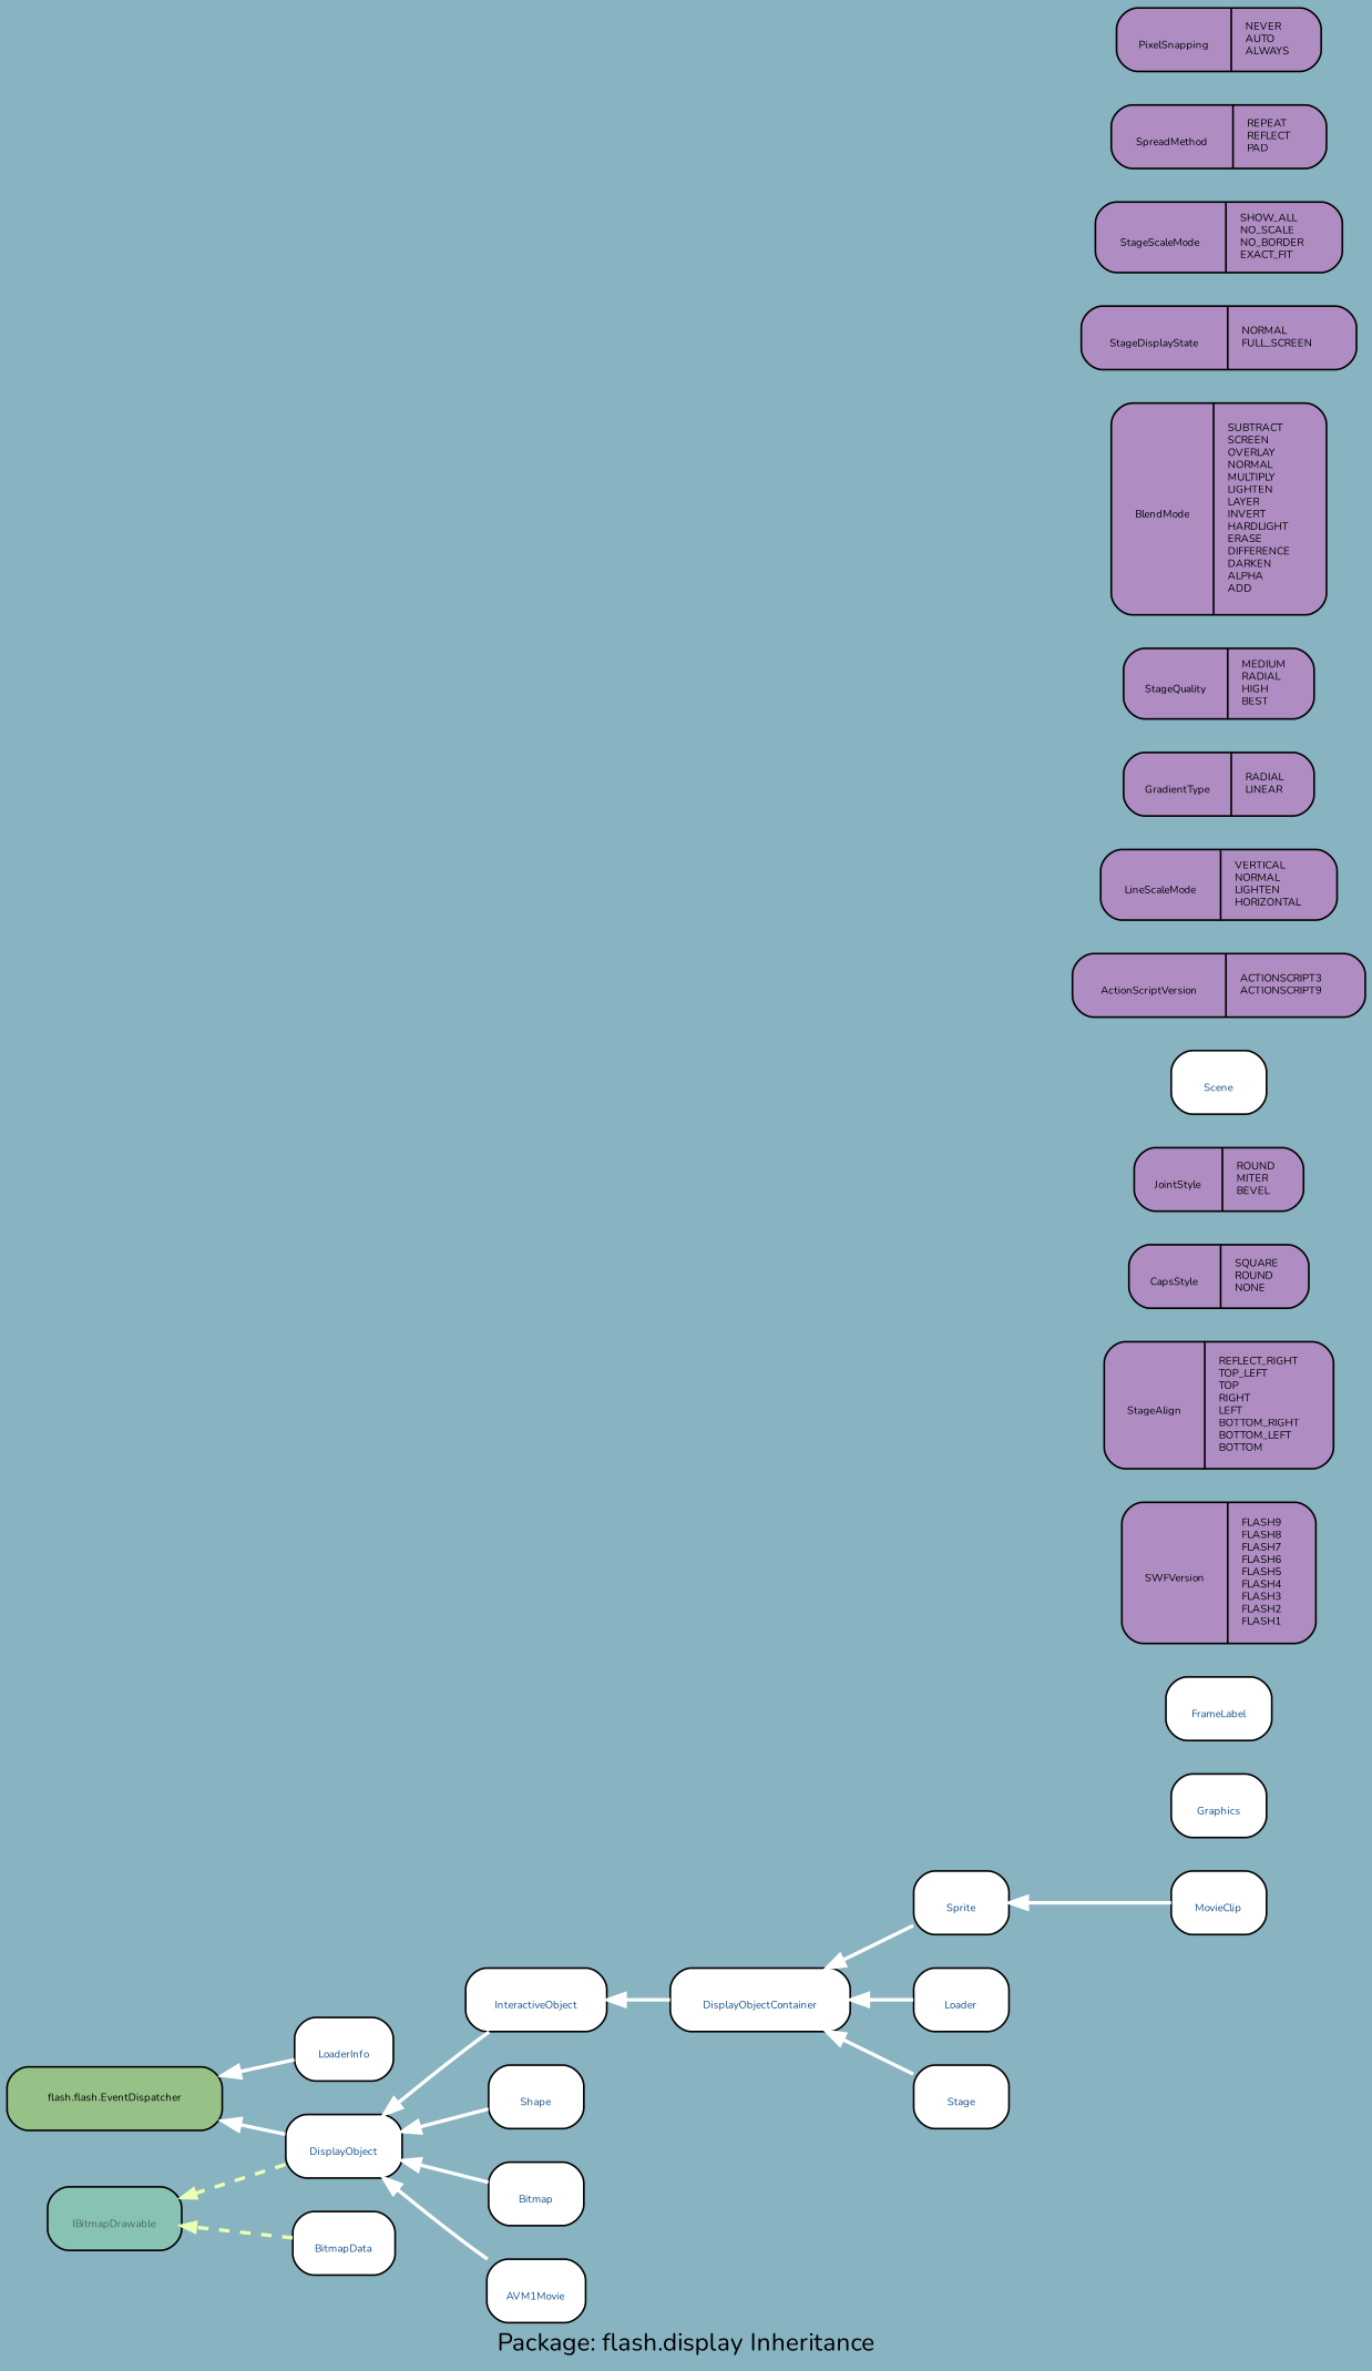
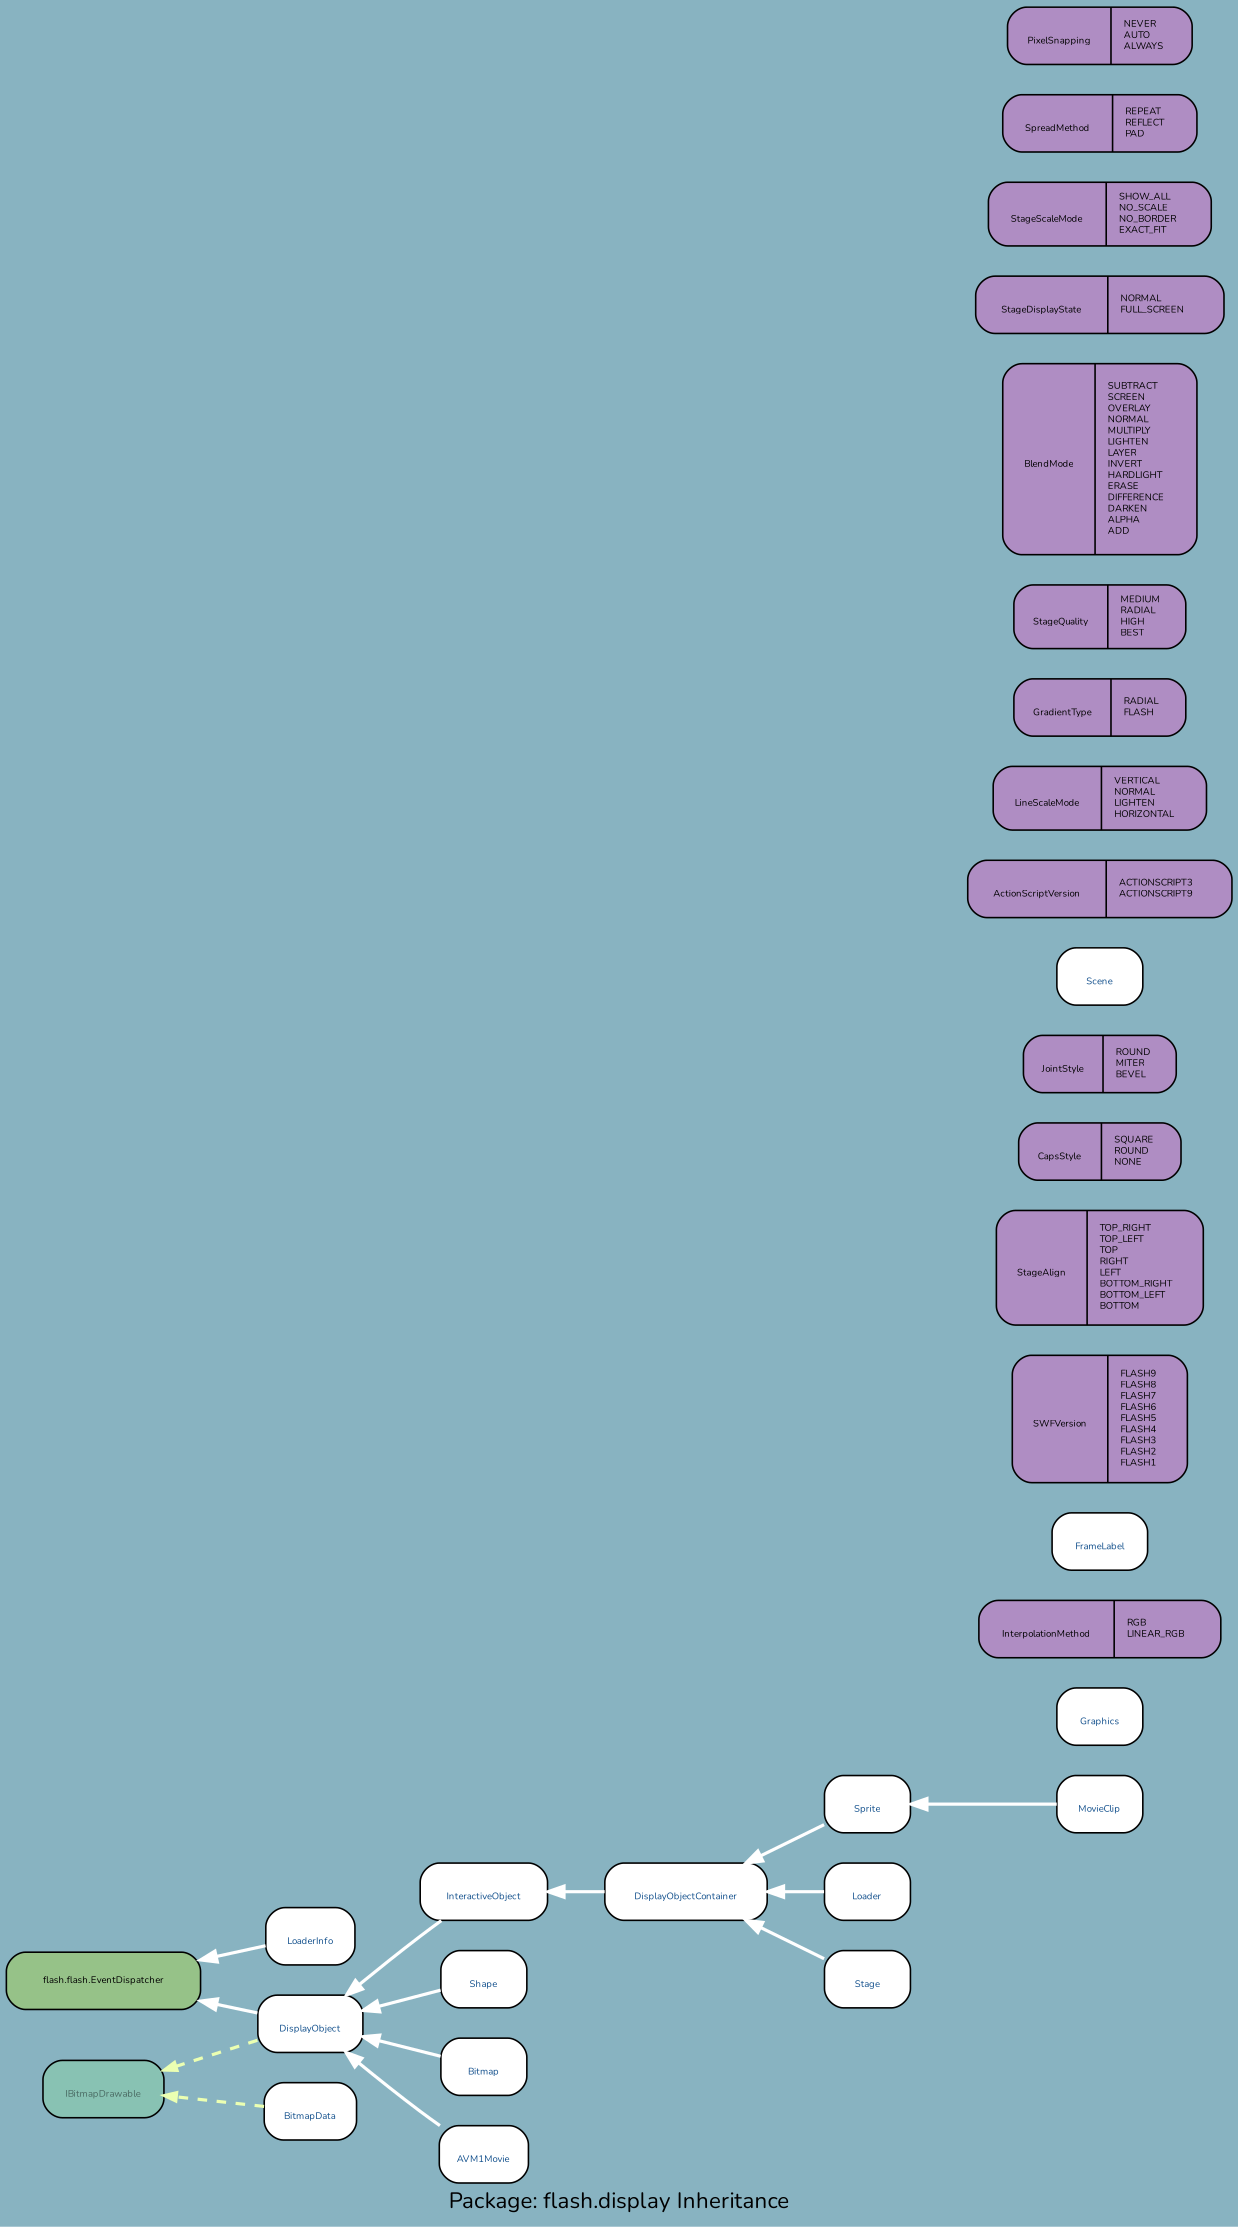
  digraph {
    bgcolor="#88B3C1"
    fontcolor=black
    fontname=Nunito
    fontsize=14
    label="Package: flash.display Inheritance"
    labelloc=c
    packMode="graph"
    rankdir=RL
    smoothing=avg_dist
    node [color=black fillcolor=white fontcolor="#104E8B" fontname=Nunito fontsize=6 portPos=w shape=record style="rounded,filled"]
    edge [arrowhead=normal arrowsize=1.0 color=white fontcolor=black fontname=Nunito fontsize=8 minlen=1.2 style=bold]
    n1 [fillcolor="#88c2b3" fontcolor="#496962" height=0.50 label="{\nIBitmapDrawable}" width=1.06]
    n2 [height=0.50 label="{\nDisplayObject}" width=0.92]
    n3 [fillcolor="#96c288" fontcolor=black height=0.50 label="flash.flash.EventDispatcher" width=1.69 portPos=""]
    n4 [height=0.50 label="{\nInteractiveObject}" width=1.11]
    n5 [height=0.50 label="{\nDisplayObjectContainer}" width=1.42]
    n6 [height=0.50 label="{\nSprite}" width=0.75]
    n7 [height=0.50 label="{\nGraphics}" width=0.75]
+   n8 [fillcolor="#af8dc3" fontcolor=black height=0.50 label="{\nInterpolationMethod|RGB\lLINEAR_RGB\l}" width=2.11 portPos=""]
    n9 [height=0.50 label="{\nFrameLabel}" width=0.83]
    n10 [fillcolor="#af8dc3" fontcolor=black height=1.11 label="{\nSWFVersion|FLASH9\lFLASH8\lFLASH7\lFLASH6\lFLASH5\lFLASH4\lFLASH3\lFLASH2\lFLASH1\l}" width=1.53 portPos=""]
-   n11 [fillcolor="#af8dc3" fontcolor=black height=1.00 label="{\nStageAlign|REFLECT_RIGHT\lTOP_LEFT\lTOP\lRIGHT\lLEFT\lBOTTOM_RIGHT\lBOTTOM_LEFT\lBOTTOM\l}" width=1.81 portPos=""]
+   n11 [fillcolor="#af8dc3" fontcolor=black height=1.00 label="{\nStageAlign|TOP_RIGHT\lTOP_LEFT\lTOP\lRIGHT\lLEFT\lBOTTOM_RIGHT\lBOTTOM_LEFT\lBOTTOM\l}" width=1.81 portPos=""]
    n12 [fillcolor="#af8dc3" fontcolor=black height=0.50 label="{\nCapsStyle|SQUARE\lROUND\lNONE\l}" width=1.42 portPos=""]
    n13 [fillcolor="#af8dc3" fontcolor=black height=0.50 label="{\nJointStyle|ROUND\lMITER\lBEVEL\l}" width=1.33 portPos=""]
    n14 [height=0.50 label="{\nScene}" width=0.75]
    n15 [fillcolor="#af8dc3" fontcolor=black height=0.50 label="{\nActionScriptVersion|ACTIONSCRIPT3\lACTIONSCRIPT9\l}" width=2.31 portPos=""]
    n16 [fillcolor="#af8dc3" fontcolor=black height=0.56 label="{\nLineScaleMode|VERTICAL\lNORMAL\lLIGHTEN\lHORIZONTAL\l}" width=1.86 portPos=""]
-   n17 [fillcolor="#af8dc3" fontcolor=black height=0.50 label="{\nGradientType|RADIAL\lLINEAR\l}" width=1.50 portPos=""]
+   n17 [fillcolor="#af8dc3" fontcolor=black height=0.50 label="{\nGradientType|RADIAL\lFLASH\l}" width=1.50 portPos=""]
    n18 [fillcolor="#af8dc3" fontcolor=black height=0.56 label="{\nStageQuality|MEDIUM\lRADIAL\lHIGH\lBEST\l}" width=1.50 portPos=""]
    n19 [height=0.50 label="{\nLoaderInfo}" width=0.78]
    n20 [fillcolor="#af8dc3" fontcolor=black height=1.67 label="{\nBlendMode|SUBTRACT\lSCREEN\lOVERLAY\lNORMAL\lMULTIPLY\lLIGHTEN\lLAYER\lINVERT\lHARDLIGHT\lERASE\lDIFFERENCE\lDARKEN\lALPHA\lADD\l}" width=1.69 portPos=""]
    n21 [height=0.50 label="{\nShape}" width=0.75]
    n22 [fillcolor="#af8dc3" fontcolor=black height=0.50 label="{\nStageDisplayState|NORMAL\lFULL_SCREEN\l}" width=2.17 portPos=""]
    n23 [fillcolor="#af8dc3" fontcolor=black height=0.56 label="{\nStageScaleMode|SHOW_ALL\lNO_SCALE\lNO_BORDER\lEXACT_FIT\l}" width=1.94 portPos=""]
    n24 [height=0.50 label="{\nBitmap}" width=0.75]
    n25 [fillcolor="#af8dc3" fontcolor=black height=0.50 label="{\nSpreadMethod|REPEAT\lREFLECT\lPAD\l}" width=1.69 portPos=""]
    n26 [height=0.50 label="{\nMovieClip}" width=0.75]
    n27 [height=0.50 label="{\nBitmapData}" width=0.81]
    n28 [fillcolor="#af8dc3" fontcolor=black height=0.50 label="{\nPixelSnapping|NEVER\lAUTO\lALWAYS\l}" width=1.61 portPos=""]
    n29 [height=0.50 label="{\nLoader}" width=0.75]
    n30 [height=0.50 label="{\nStage}" width=0.75]
    n31 [height=0.50 label="{\nAVM1Movie}" width=0.78]
    n2 -> n1 [arrowsize=0.75 color="#ebffb2" style="dashed, bold"]
    n2 -> n3
    n4 -> n2
    n5 -> n4
    n6 -> n5
    n19 -> n3
    n21 -> n2
    n24 -> n2
    n26 -> n6
    n27 -> n1 [arrowsize=0.75 color="#ebffb2" style="dashed, bold"]
    n29 -> n5
    n30 -> n5
    n31 -> n2
  }
